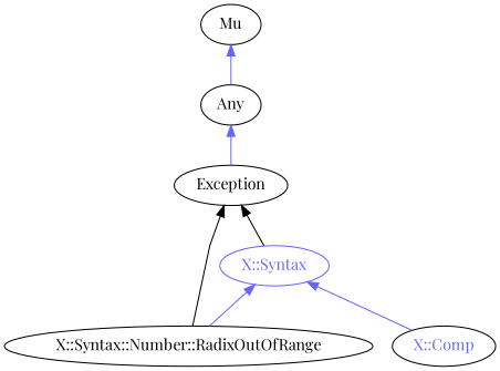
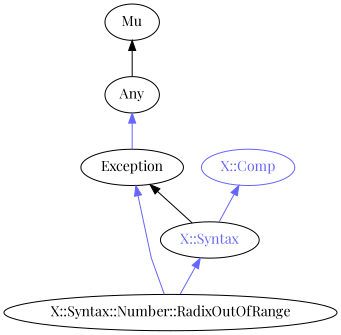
  digraph {
    fontname="Playfair Display"
    rankdir=BT
    splines=polyline
    node [color="#000000" fontcolor="#000000" fontname="Playfair Display"]
    edge [color="#000000" fontname="Playfair Display"]
    "X::Syntax::Number::RadixOutOfRange"
    Exception
-   "X::Syntax" [color="#6666FF" fontcolor="#6666FF"]
+   "X::Syntax" [fontcolor="#6666FF"]
    Any
-   "X::Comp" [fontcolor="#6666FF"]
+   "X::Comp" [color="#6666FF" fontcolor="#6666FF"]
    Mu
-   "X::Syntax::Number::RadixOutOfRange" -> Exception
+   "X::Syntax::Number::RadixOutOfRange" -> Exception [color="#6666FF"]
    "X::Syntax::Number::RadixOutOfRange" -> "X::Syntax" [color="#6666FF"]
    Exception -> Any [color="#6666FF"]
    "X::Syntax" -> Exception
-   "X::Comp" -> "X::Syntax" [color="#6666FF"]
-   Any -> Mu [color="#6666FF"]
+   "X::Syntax" -> "X::Comp" [color="#6666FF"]
+   Any -> Mu
  }
